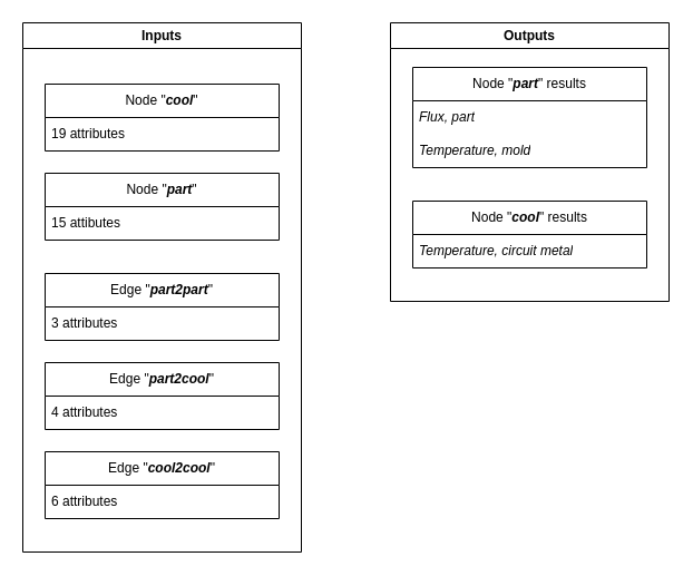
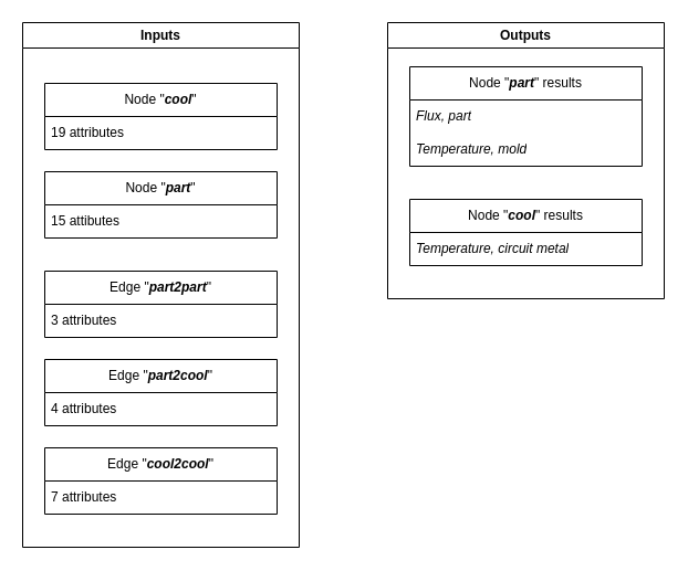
  <mxCell id="0" />
  <mxCell id="1" parent="0" />
  <mxCell id="2" value="Node &quot;&lt;b&gt;&lt;i&gt;cool&lt;/i&gt;&lt;/b&gt;&quot;" style="swimlane;fontStyle=0;childLayout=stackLayout;horizontal=1;startSize=30;horizontalStack=0;resizeParent=1;resizeParentMax=0;resizeLast=0;collapsible=1;marginBottom=0;whiteSpace=wrap;html=1;" vertex="1" parent="1"><mxGeometry x="40" y="75" width="210" height="60" as="geometry"><mxRectangle x="100" y="260" width="60" height="30" as="alternateBounds" /></mxGeometry></mxCell>
  <mxCell id="3" value="19 attributes" style="text;strokeColor=none;fillColor=none;align=left;verticalAlign=middle;spacingLeft=4;spacingRight=4;overflow=hidden;points=[[0,0.5],[1,0.5]];portConstraint=eastwest;rotatable=0;whiteSpace=wrap;html=1;" vertex="1" parent="2"><mxGeometry y="30" width="210" height="30" as="geometry" /></mxCell>
  <mxCell id="4" value="Node &quot;&lt;b&gt;&lt;i&gt;part&lt;/i&gt;&lt;/b&gt;&quot;" style="swimlane;fontStyle=0;childLayout=stackLayout;horizontal=1;startSize=30;horizontalStack=0;resizeParent=1;resizeParentMax=0;resizeLast=0;collapsible=1;marginBottom=0;whiteSpace=wrap;html=1;" vertex="1" parent="1"><mxGeometry x="40" y="155" width="210" height="60" as="geometry"><mxRectangle x="100" y="260" width="60" height="30" as="alternateBounds" /></mxGeometry></mxCell>
  <mxCell id="5" value="15 attibutes" style="text;strokeColor=none;fillColor=none;align=left;verticalAlign=middle;spacingLeft=4;spacingRight=4;overflow=hidden;points=[[0,0.5],[1,0.5]];portConstraint=eastwest;rotatable=0;whiteSpace=wrap;html=1;" vertex="1" parent="4"><mxGeometry y="30" width="210" height="30" as="geometry" /></mxCell>
  <mxCell id="6" value="Edge &quot;&lt;b&gt;&lt;i&gt;part2part&lt;/i&gt;&lt;/b&gt;&quot;" style="swimlane;fontStyle=0;childLayout=stackLayout;horizontal=1;startSize=30;horizontalStack=0;resizeParent=1;resizeParentMax=0;resizeLast=0;collapsible=1;marginBottom=0;whiteSpace=wrap;html=1;" vertex="1" parent="1"><mxGeometry x="40" y="245" width="210" height="60" as="geometry"><mxRectangle x="100" y="260" width="60" height="30" as="alternateBounds" /></mxGeometry></mxCell>
  <mxCell id="7" value="3 attributes" style="text;strokeColor=none;fillColor=none;align=left;verticalAlign=middle;spacingLeft=4;spacingRight=4;overflow=hidden;points=[[0,0.5],[1,0.5]];portConstraint=eastwest;rotatable=0;whiteSpace=wrap;html=1;" vertex="1" parent="6"><mxGeometry y="30" width="210" height="30" as="geometry" /></mxCell>
  <mxCell id="8" value="Node &quot;&lt;b&gt;&lt;i&gt;cool&lt;/i&gt;&lt;/b&gt;&quot; results" style="swimlane;fontStyle=0;childLayout=stackLayout;horizontal=1;startSize=30;horizontalStack=0;resizeParent=1;resizeParentMax=0;resizeLast=0;collapsible=1;marginBottom=0;whiteSpace=wrap;html=1;" vertex="1" parent="1"><mxGeometry x="370" y="180" width="210" height="60" as="geometry"><mxRectangle x="100" y="260" width="60" height="30" as="alternateBounds" /></mxGeometry></mxCell>
  <mxCell id="9" value="&lt;i&gt;Temperature, circuit metal&lt;/i&gt;" style="text;strokeColor=none;fillColor=none;align=left;verticalAlign=middle;spacingLeft=4;spacingRight=4;overflow=hidden;points=[[0,0.5],[1,0.5]];portConstraint=eastwest;rotatable=0;whiteSpace=wrap;html=1;" vertex="1" parent="8"><mxGeometry y="30" width="210" height="30" as="geometry" /></mxCell>
  <mxCell id="10" value="Node &quot;&lt;b&gt;&lt;i&gt;part&lt;/i&gt;&lt;/b&gt;&quot; results" style="swimlane;fontStyle=0;childLayout=stackLayout;horizontal=1;startSize=30;horizontalStack=0;resizeParent=1;resizeParentMax=0;resizeLast=0;collapsible=1;marginBottom=0;whiteSpace=wrap;html=1;" vertex="1" parent="1"><mxGeometry x="370" y="60" width="210" height="90" as="geometry"><mxRectangle x="100" y="260" width="60" height="30" as="alternateBounds" /></mxGeometry></mxCell>
  <mxCell id="11" value="&lt;i&gt;Flux, part&lt;/i&gt;" style="text;strokeColor=none;fillColor=none;align=left;verticalAlign=middle;spacingLeft=4;spacingRight=4;overflow=hidden;points=[[0,0.5],[1,0.5]];portConstraint=eastwest;rotatable=0;whiteSpace=wrap;html=1;" vertex="1" parent="10"><mxGeometry y="30" width="210" height="30" as="geometry" /></mxCell>
  <mxCell id="12" value="&lt;i&gt;Temperature, mold&lt;/i&gt;" style="text;strokeColor=none;fillColor=none;align=left;verticalAlign=middle;spacingLeft=4;spacingRight=4;overflow=hidden;points=[[0,0.5],[1,0.5]];portConstraint=eastwest;rotatable=0;whiteSpace=wrap;html=1;" vertex="1" parent="10"><mxGeometry y="60" width="210" height="30" as="geometry" /></mxCell>
  <mxCell id="13" value="Edge &quot;&lt;b&gt;&lt;i&gt;part2cool&lt;/i&gt;&lt;/b&gt;&quot;" style="swimlane;fontStyle=0;childLayout=stackLayout;horizontal=1;startSize=30;horizontalStack=0;resizeParent=1;resizeParentMax=0;resizeLast=0;collapsible=1;marginBottom=0;whiteSpace=wrap;html=1;" vertex="1" parent="1"><mxGeometry x="40" y="325" width="210" height="60" as="geometry"><mxRectangle x="100" y="260" width="60" height="30" as="alternateBounds" /></mxGeometry></mxCell>
  <mxCell id="14" value="4 attributes" style="text;strokeColor=none;fillColor=none;align=left;verticalAlign=middle;spacingLeft=4;spacingRight=4;overflow=hidden;points=[[0,0.5],[1,0.5]];portConstraint=eastwest;rotatable=0;whiteSpace=wrap;html=1;" vertex="1" parent="13"><mxGeometry y="30" width="210" height="30" as="geometry" /></mxCell>
  <mxCell id="15" value="Edge &quot;&lt;b&gt;&lt;i&gt;cool2cool&lt;/i&gt;&lt;/b&gt;&quot;" style="swimlane;fontStyle=0;childLayout=stackLayout;horizontal=1;startSize=30;horizontalStack=0;resizeParent=1;resizeParentMax=0;resizeLast=0;collapsible=1;marginBottom=0;whiteSpace=wrap;html=1;" vertex="1" parent="1"><mxGeometry x="40" y="405" width="210" height="60" as="geometry"><mxRectangle x="100" y="260" width="60" height="30" as="alternateBounds" /></mxGeometry></mxCell>
- <mxCell id="16" value="6 attributes" style="text;strokeColor=none;fillColor=none;align=left;verticalAlign=middle;spacingLeft=4;spacingRight=4;overflow=hidden;points=[[0,0.5],[1,0.5]];portConstraint=eastwest;rotatable=0;whiteSpace=wrap;html=1;" vertex="1" parent="15"><mxGeometry y="30" width="210" height="30" as="geometry" /></mxCell>
+ <mxCell id="16" value="7 attributes" style="text;strokeColor=none;fillColor=none;align=left;verticalAlign=middle;spacingLeft=4;spacingRight=4;overflow=hidden;points=[[0,0.5],[1,0.5]];portConstraint=eastwest;rotatable=0;whiteSpace=wrap;html=1;" vertex="1" parent="15"><mxGeometry y="30" width="210" height="30" as="geometry" /></mxCell>
  <mxCell id="17" value="Inputs" style="swimlane;whiteSpace=wrap;html=1;" vertex="1" parent="1"><mxGeometry x="20" y="20" width="250" height="475" as="geometry" /></mxCell>
  <mxCell id="18" value="Outputs" style="swimlane;whiteSpace=wrap;html=1;" vertex="1" parent="1"><mxGeometry x="350" y="20" width="250" height="250" as="geometry" /></mxCell>
